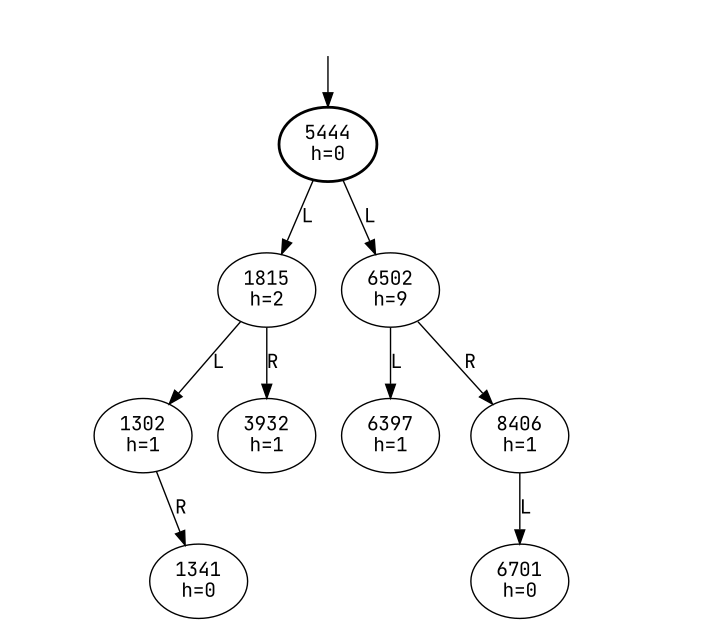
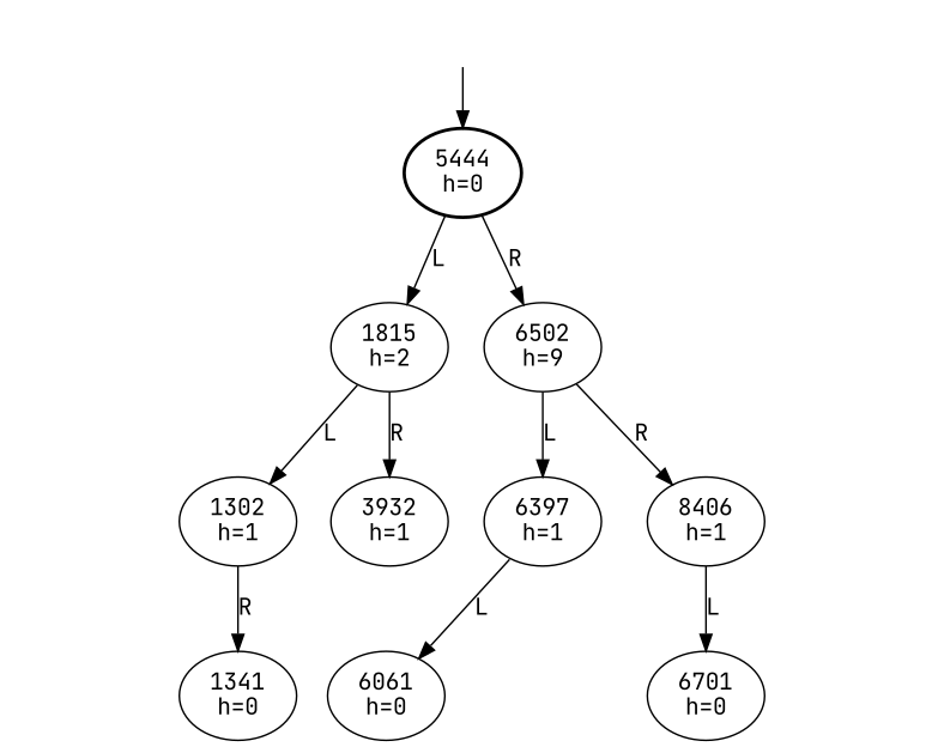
  digraph {
    fontname="JetBrains Mono"
    node [fontname="JetBrains Mono"]
    edge [fontname="JetBrains Mono"]
    DUMMY [style=invis]
    n2 [label="5444\nh=0" penwidth=2]
    n3 [label="1815\nh=2"]
    n4 [label="6502\nh=9"]
    n5 [label="1302\nh=1"]
    n6 [label="3932\nh=1"]
    n7 [label="6397\nh=1"]
    n8 [label="8406\nh=1"]
    L_1302 [style=invis]
    n10 [label="1341\nh=0"]
+   n11 [label="6061\nh=0"]
    R_6397 [style=invis]
    n13 [label="6701\nh=0"]
    R_8406 [style=invis]
    DUMMY -> n2
    n2 -> n3 [label=L]
-   n2 -> n4 [label=L]
+   n2 -> n4 [label=R]
    n3 -> n5 [label=L]
    n3 -> n6 [label=R]
    n4 -> n7 [label=L]
    n4 -> n8 [label=R]
    n5 -> L_1302 [style=invis]
    n5 -> n10 [label=R]
+   n7 -> n11 [label=L]
    n7 -> R_6397 [style=invis]
    n8 -> n13 [label=L]
    n8 -> R_8406 [style=invis]
  }
